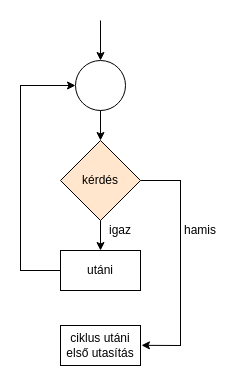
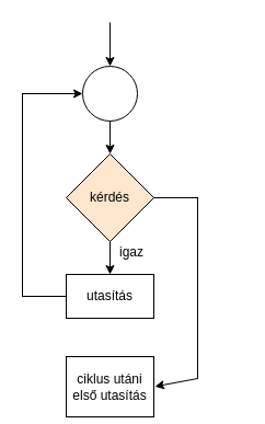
  <mxCell id="0" />
  <mxCell id="1" parent="0" />
  <mxCell id="2" value="" style="endArrow=classic;html=1;" edge="1" parent="1"><mxGeometry width="50" height="50" relative="1" as="geometry"><mxPoint x="100" y="20" as="sourcePoint" /><mxPoint x="100" y="60" as="targetPoint" /></mxGeometry></mxCell>
  <mxCell id="3" value="" style="ellipse;whiteSpace=wrap;html=1;aspect=fixed;" vertex="1" parent="1"><mxGeometry x="75" y="60" width="50" height="50" as="geometry" /></mxCell>
  <mxCell id="4" value="" style="endArrow=classic;html=1;" edge="1" parent="1"><mxGeometry width="50" height="50" relative="1" as="geometry"><mxPoint x="100" y="110" as="sourcePoint" /><mxPoint x="100" y="140" as="targetPoint" /></mxGeometry></mxCell>
- <mxCell id="5" value="utáni" style="rounded=0;whiteSpace=wrap;html=1;" vertex="1" parent="1"><mxGeometry x="60" y="250" width="80" height="40" as="geometry" /></mxCell>
+ <mxCell id="5" value="utasítás" style="rounded=0;whiteSpace=wrap;html=1;" vertex="1" parent="1"><mxGeometry x="60" y="250" width="80" height="40" as="geometry" /></mxCell>
  <mxCell id="6" value="kérdés" style="rhombus;whiteSpace=wrap;html=1;fillColor=#ffe6cc;" vertex="1" parent="1"><mxGeometry x="60" y="140" width="80" height="80" as="geometry" /></mxCell>
  <mxCell id="7" value="" style="endArrow=classic;html=1;" edge="1" parent="1"><mxGeometry width="50" height="50" relative="1" as="geometry"><mxPoint x="100" y="220" as="sourcePoint" /><mxPoint x="100" y="250" as="targetPoint" /></mxGeometry></mxCell>
  <mxCell id="8" value="" style="endArrow=none;html=1;" edge="1" parent="1"><mxGeometry width="50" height="50" relative="1" as="geometry"><mxPoint x="20" y="270" as="sourcePoint" /><mxPoint x="60" y="270" as="targetPoint" /></mxGeometry></mxCell>
  <mxCell id="9" value="" style="endArrow=none;html=1;" edge="1" parent="1"><mxGeometry width="50" height="50" relative="1" as="geometry"><mxPoint x="20" y="270.5" as="sourcePoint" /><mxPoint x="20" y="84.5" as="targetPoint" /></mxGeometry></mxCell>
  <mxCell id="10" value="" style="endArrow=classic;html=1;entryX=0;entryY=0.5;entryDx=0;entryDy=0;" edge="1" parent="1" target="3"><mxGeometry width="50" height="50" relative="1" as="geometry"><mxPoint x="20" y="85" as="sourcePoint" /><mxPoint x="70" y="40" as="targetPoint" /></mxGeometry></mxCell>
  <mxCell id="11" value="igaz" style="text;html=1;strokeColor=none;fillColor=none;align=center;verticalAlign=middle;whiteSpace=wrap;rounded=0;" vertex="1" parent="1"><mxGeometry x="100" y="220" width="40" height="20" as="geometry" /></mxCell>
- <mxCell id="12" value="ciklus utáni első utasítás" style="rounded=0;whiteSpace=wrap;html=1;" vertex="1" parent="1"><mxGeometry x="60" y="325" width="80" height="40" as="geometry" /></mxCell>
+ <mxCell id="12" value="ciklus utáni első utasítás" style="rounded=0;whiteSpace=wrap;html=1;" vertex="1" parent="1"><mxGeometry x="60" y="325" width="80" height="55" as="geometry" /></mxCell>
  <mxCell id="13" value="" style="endArrow=none;html=1;" edge="1" parent="1"><mxGeometry width="50" height="50" relative="1" as="geometry"><mxPoint x="140" y="180" as="sourcePoint" /><mxPoint x="180" y="180" as="targetPoint" /></mxGeometry></mxCell>
  <mxCell id="14" value="" style="endArrow=none;html=1;" edge="1" parent="1"><mxGeometry width="50" height="50" relative="1" as="geometry"><mxPoint x="180" y="345.5" as="sourcePoint" /><mxPoint x="180" y="179.5" as="targetPoint" /></mxGeometry></mxCell>
  <mxCell id="15" value="" style="endArrow=classic;html=1;entryX=1.012;entryY=0.496;entryDx=0;entryDy=0;entryPerimeter=0;" edge="1" parent="1" target="12"><mxGeometry width="50" height="50" relative="1" as="geometry"><mxPoint x="180" y="345" as="sourcePoint" /><mxPoint x="160" y="360" as="targetPoint" /></mxGeometry></mxCell>
- <mxCell id="16" value="hamis" style="text;html=1;strokeColor=none;fillColor=none;align=center;verticalAlign=middle;whiteSpace=wrap;rounded=0;" vertex="1" parent="1"><mxGeometry x="180" y="220" width="40" height="20" as="geometry" /></mxCell>
